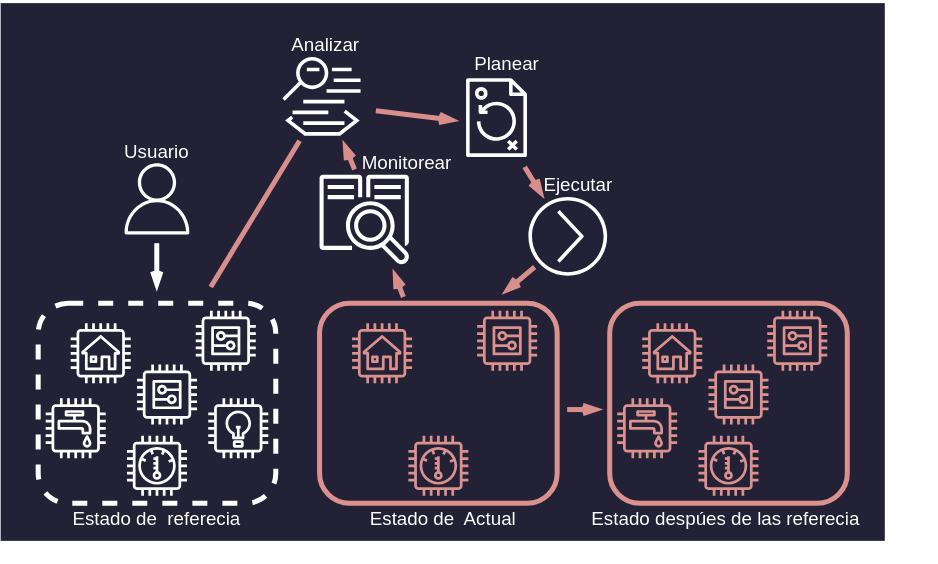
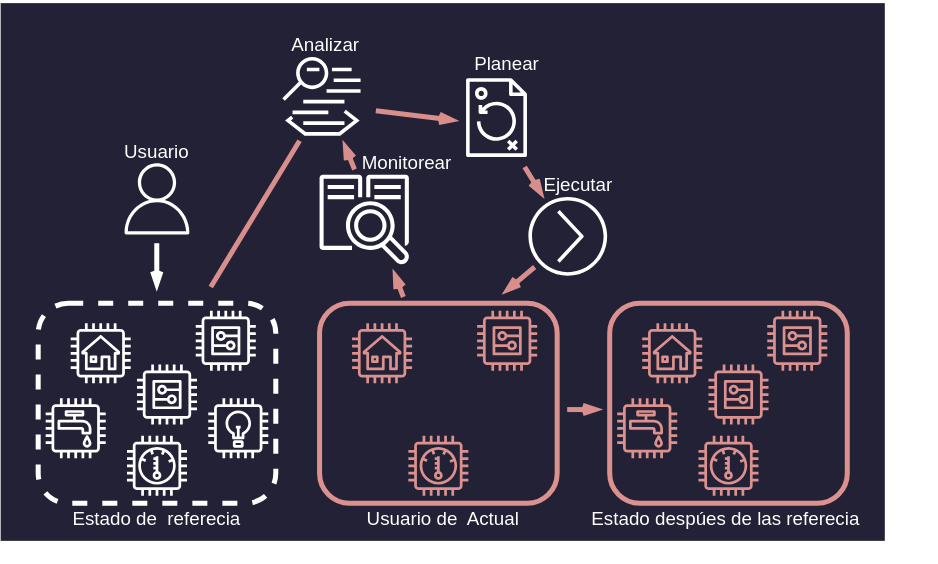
  <mxCell id="0" />
  <mxCell id="1" parent="0" />
  <mxCell id="2" value="" style="group;fillColor=#232136;strokeColor=#232136;strokeWidth=60;container=0;" parent="1" vertex="1" connectable="0"><mxGeometry x="20" y="32" width="647" height="370" as="geometry" /></mxCell>
  <mxCell id="3" value="" style="sketch=0;outlineConnect=0;fontColor=#232F3E;gradientColor=none;fillColor=#FFFFFF;strokeColor=none;dashed=0;verticalLabelPosition=bottom;verticalAlign=top;align=center;html=1;fontSize=12;fontStyle=0;aspect=fixed;pointerEvents=1;shape=mxgraph.aws4.user;container=0;fillStyle=auto;" parent="1" vertex="1"><mxGeometry x="86.5" y="130" width="57" height="57" as="geometry" /></mxCell>
  <mxCell id="4" value="" style="endArrow=openThin;html=1;rounded=0;labelBackgroundColor=default;strokeColor=#ffffff;strokeWidth=4;align=center;verticalAlign=middle;fontFamily=Helvetica;fontSize=11;fontColor=default;shape=connector;endFill=0;" parent="1" edge="1"><mxGeometry width="50" height="50" relative="1" as="geometry"><mxPoint x="114.83" y="194" as="sourcePoint" /><mxPoint x="114.83" y="231" as="targetPoint" /></mxGeometry></mxCell>
  <mxCell id="5" value="" style="endArrow=none;html=1;rounded=0;labelBackgroundColor=default;strokeColor=#D88F8C;strokeWidth=4;align=center;verticalAlign=middle;fontFamily=Helvetica;fontSize=11;fontColor=default;shape=connector;" parent="1" edge="1"><mxGeometry width="50" height="50" relative="1" as="geometry"><mxPoint x="158" y="229" as="sourcePoint" /><mxPoint x="229" y="112" as="targetPoint" /></mxGeometry></mxCell>
  <mxCell id="6" value="" style="sketch=0;outlineConnect=0;fontColor=#232F3E;gradientColor=none;fillColor=#FFFFFF;strokeColor=#DB918D;dashed=0;verticalLabelPosition=bottom;verticalAlign=top;align=center;html=1;fontSize=12;fontStyle=0;aspect=fixed;pointerEvents=1;shape=mxgraph.aws4.action;fontFamily=Helvetica;container=0;rotation=0;" parent="1" vertex="1"><mxGeometry x="412" y="157" width="63" height="63" as="geometry" /></mxCell>
  <mxCell id="7" value="" style="endArrow=openThin;html=1;rounded=0;labelBackgroundColor=default;strokeColor=#D88F8C;strokeWidth=4;align=center;verticalAlign=middle;fontFamily=Helvetica;fontSize=11;fontColor=default;shape=connector;endFill=0;" parent="1" edge="1"><mxGeometry width="50" height="50" relative="1" as="geometry"><mxPoint x="273" y="135" as="sourcePoint" /><mxPoint x="264" y="113" as="targetPoint" /></mxGeometry></mxCell>
  <mxCell id="8" value="" style="sketch=0;outlineConnect=0;fontColor=#232F3E;gradientColor=none;fillColor=#FFFFFF;strokeColor=none;dashed=0;verticalLabelPosition=bottom;verticalAlign=top;align=center;html=1;fontSize=12;fontStyle=0;aspect=fixed;shape=mxgraph.aws4.application_discovery_service_aws_agentless_collector;rotation=0;container=0;" parent="1" vertex="1"><mxGeometry x="245" y="139" width="72" height="72" as="geometry" /></mxCell>
  <mxCell id="9" value="" style="sketch=0;outlineConnect=0;fontColor=#232F3E;gradientColor=none;fillColor=#FFFFFF;strokeColor=none;dashed=0;verticalLabelPosition=bottom;verticalAlign=top;align=center;html=1;fontSize=12;fontStyle=0;aspect=fixed;shape=mxgraph.aws4.mainframe_modernization_analyzer;rotation=0;container=0;" parent="1" vertex="1"><mxGeometry x="215" y="45" width="63" height="63" as="geometry" /></mxCell>
  <mxCell id="10" value="" style="sketch=0;outlineConnect=0;fontColor=#232F3E;gradientColor=none;fillColor=#FFFFFF;strokeColor=none;dashed=0;verticalLabelPosition=bottom;verticalAlign=top;align=center;html=1;fontSize=12;fontStyle=0;aspect=fixed;pointerEvents=1;shape=mxgraph.aws4.backup_plan;fontFamily=Helvetica;container=0;rotation=0;" parent="1" vertex="1"><mxGeometry x="355" y="62" width="63" height="63" as="geometry" /></mxCell>
  <mxCell id="11" value="" style="endArrow=openThin;html=1;rounded=0;labelBackgroundColor=default;strokeColor=#D88F8C;strokeWidth=4;align=center;verticalAlign=middle;fontFamily=Helvetica;fontSize=11;fontColor=default;shape=connector;endFill=0;" parent="1" edge="1"><mxGeometry width="50" height="50" relative="1" as="geometry"><mxPoint x="312" y="237" as="sourcePoint" /><mxPoint x="304" y="216" as="targetPoint" /></mxGeometry></mxCell>
  <mxCell id="12" value="" style="endArrow=none;html=1;rounded=0;labelBackgroundColor=default;strokeColor=#D88F8C;strokeWidth=4;align=center;verticalAlign=middle;fontFamily=Helvetica;fontSize=11;fontColor=default;shape=connector;endFill=0;startArrow=openThin;startFill=0;" parent="1" edge="1"><mxGeometry width="50" height="50" relative="1" as="geometry"><mxPoint x="355" y="96" as="sourcePoint" /><mxPoint x="290" y="88" as="targetPoint" /></mxGeometry></mxCell>
  <mxCell id="13" value="" style="endArrow=none;html=1;rounded=0;labelBackgroundColor=default;strokeColor=#D88F8C;strokeWidth=4;align=center;verticalAlign=middle;fontFamily=Helvetica;fontSize=11;fontColor=default;shape=connector;startArrow=openThin;startFill=0;" parent="1" source="6" edge="1"><mxGeometry width="50" height="50" relative="1" as="geometry"><mxPoint x="443" y="148" as="sourcePoint" /><mxPoint x="409" y="133" as="targetPoint" /></mxGeometry></mxCell>
  <mxCell id="14" value="" style="endArrow=openThin;html=1;rounded=0;labelBackgroundColor=default;strokeColor=#D88F8C;strokeWidth=4;align=center;verticalAlign=middle;fontFamily=Helvetica;fontSize=11;fontColor=default;shape=connector;endFill=0;" parent="1" edge="1"><mxGeometry width="50" height="50" relative="1" as="geometry"><mxPoint x="443" y="327" as="sourcePoint" /><mxPoint x="470" y="327" as="targetPoint" /></mxGeometry></mxCell>
  <mxCell id="15" value="" style="endArrow=none;html=1;rounded=0;labelBackgroundColor=default;strokeColor=#D88F8C;strokeWidth=4;align=center;verticalAlign=middle;fontFamily=Helvetica;fontSize=11;fontColor=default;shape=connector;startArrow=openThin;startFill=0;" parent="1" edge="1"><mxGeometry width="50" height="50" relative="1" as="geometry"><mxPoint x="392" y="234" as="sourcePoint" /><mxPoint x="417" y="213" as="targetPoint" /></mxGeometry></mxCell>
  <mxCell id="16" value="" style="group;strokeColor=#DB918D;rounded=1;strokeWidth=4;container=0;" parent="1" vertex="1" connectable="0"><mxGeometry x="245" y="242" width="190" height="160" as="geometry" /></mxCell>
  <mxCell id="17" value="" style="sketch=0;outlineConnect=0;fontColor=#232F3E;gradientColor=none;strokeColor=#DB918D;fillColor=none;dashed=0;verticalLabelPosition=bottom;verticalAlign=top;align=center;html=1;fontSize=12;fontStyle=0;aspect=fixed;shape=mxgraph.aws4.resourceIcon;resIcon=mxgraph.aws4.house;fontFamily=Helvetica;container=0;" parent="1" vertex="1"><mxGeometry x="265" y="252" width="60" height="60" as="geometry" /></mxCell>
  <mxCell id="18" value="" style="sketch=0;outlineConnect=0;fontColor=#232F3E;gradientColor=none;strokeColor=#DB918D;fillColor=none;dashed=0;verticalLabelPosition=bottom;verticalAlign=top;align=center;html=1;fontSize=12;fontStyle=0;aspect=fixed;shape=mxgraph.aws4.resourceIcon;resIcon=mxgraph.aws4.thermostat;fontFamily=Helvetica;container=0;" parent="1" vertex="1"><mxGeometry x="310" y="342" width="60" height="60" as="geometry" /></mxCell>
  <mxCell id="19" value="" style="sketch=0;outlineConnect=0;fontColor=#232F3E;gradientColor=none;strokeColor=#DB918D;fillColor=none;dashed=0;verticalLabelPosition=bottom;verticalAlign=top;align=center;html=1;fontSize=12;fontStyle=0;aspect=fixed;shape=mxgraph.aws4.resourceIcon;resIcon=mxgraph.aws4.generic;fontFamily=Helvetica;container=0;" parent="1" vertex="1"><mxGeometry x="365" y="242" width="60" height="60" as="geometry" /></mxCell>
  <mxCell id="20" value="" style="group;strokeColor=#FFFFFF;rounded=1;strokeWidth=4;container=0;dashed=1;fillColor=none;" parent="1" vertex="1" connectable="0"><mxGeometry x="20" y="242" width="190" height="160" as="geometry" /></mxCell>
  <mxCell id="21" value="" style="sketch=0;outlineConnect=0;fontColor=#232F3E;gradientColor=none;strokeColor=#FFFFFF;fillColor=none;dashed=0;verticalLabelPosition=bottom;verticalAlign=top;align=center;html=1;fontSize=12;fontStyle=0;aspect=fixed;shape=mxgraph.aws4.resourceIcon;resIcon=mxgraph.aws4.lightbulb;fontFamily=Helvetica;container=0;" parent="1" vertex="1"><mxGeometry x="150" y="312" width="60" height="60" as="geometry" /></mxCell>
  <mxCell id="22" value="" style="sketch=0;outlineConnect=0;fontColor=#232F3E;gradientColor=none;strokeColor=#FFFFFF;fillColor=none;dashed=0;verticalLabelPosition=bottom;verticalAlign=top;align=center;html=1;fontSize=12;fontStyle=0;aspect=fixed;shape=mxgraph.aws4.resourceIcon;resIcon=mxgraph.aws4.house;fontFamily=Helvetica;container=0;" parent="1" vertex="1"><mxGeometry x="40" y="252" width="60" height="60" as="geometry" /></mxCell>
  <mxCell id="23" value="" style="sketch=0;outlineConnect=0;fontColor=#232F3E;gradientColor=none;strokeColor=#FFFFFF;fillColor=none;dashed=0;verticalLabelPosition=bottom;verticalAlign=top;align=center;html=1;fontSize=12;fontStyle=0;aspect=fixed;shape=mxgraph.aws4.resourceIcon;resIcon=mxgraph.aws4.thermostat;fontFamily=Helvetica;container=0;" parent="1" vertex="1"><mxGeometry x="85" y="342" width="60" height="60" as="geometry" /></mxCell>
  <mxCell id="24" value="" style="sketch=0;outlineConnect=0;fontColor=#232F3E;gradientColor=none;strokeColor=#FFFFFF;fillColor=none;dashed=0;verticalLabelPosition=bottom;verticalAlign=top;align=center;html=1;fontSize=12;fontStyle=0;aspect=fixed;shape=mxgraph.aws4.resourceIcon;resIcon=mxgraph.aws4.generic;fontFamily=Helvetica;container=0;" parent="1" vertex="1"><mxGeometry x="140" y="242" width="60" height="60" as="geometry" /></mxCell>
  <mxCell id="25" value="" style="sketch=0;outlineConnect=0;fontColor=#232F3E;gradientColor=none;strokeColor=#FFFFFF;fillColor=none;dashed=0;verticalLabelPosition=bottom;verticalAlign=top;align=center;html=1;fontSize=12;fontStyle=0;aspect=fixed;shape=mxgraph.aws4.resourceIcon;resIcon=mxgraph.aws4.utility;fontFamily=Helvetica;container=0;" parent="1" vertex="1"><mxGeometry x="20" y="312" width="60" height="60" as="geometry" /></mxCell>
  <mxCell id="26" value="" style="sketch=0;outlineConnect=0;fontColor=#232F3E;gradientColor=none;strokeColor=#FFFFFF;fillColor=none;dashed=0;verticalLabelPosition=bottom;verticalAlign=top;align=center;html=1;fontSize=12;fontStyle=0;aspect=fixed;shape=mxgraph.aws4.resourceIcon;resIcon=mxgraph.aws4.generic;fontFamily=Helvetica;container=0;" parent="1" vertex="1"><mxGeometry x="93" y="285" width="60" height="60" as="geometry" /></mxCell>
  <mxCell id="27" value="" style="group;strokeColor=#DB918D;rounded=1;strokeWidth=4;container=0;" parent="1" vertex="1" connectable="0"><mxGeometry x="477" y="242" width="190" height="160" as="geometry" /></mxCell>
  <mxCell id="28" value="" style="sketch=0;outlineConnect=0;fontColor=#232F3E;gradientColor=none;strokeColor=#DB918D;fillColor=none;dashed=0;verticalLabelPosition=bottom;verticalAlign=top;align=center;html=1;fontSize=12;fontStyle=0;aspect=fixed;shape=mxgraph.aws4.resourceIcon;resIcon=mxgraph.aws4.house;fontFamily=Helvetica;container=0;" parent="1" vertex="1"><mxGeometry x="497" y="252" width="60" height="60" as="geometry" /></mxCell>
  <mxCell id="29" value="" style="sketch=0;outlineConnect=0;fontColor=#232F3E;gradientColor=none;strokeColor=#DB918D;fillColor=none;dashed=0;verticalLabelPosition=bottom;verticalAlign=top;align=center;html=1;fontSize=12;fontStyle=0;aspect=fixed;shape=mxgraph.aws4.resourceIcon;resIcon=mxgraph.aws4.thermostat;fontFamily=Helvetica;container=0;" parent="1" vertex="1"><mxGeometry x="542" y="342" width="60" height="60" as="geometry" /></mxCell>
  <mxCell id="30" value="" style="sketch=0;outlineConnect=0;fontColor=#232F3E;gradientColor=none;strokeColor=#DB918D;fillColor=none;dashed=0;verticalLabelPosition=bottom;verticalAlign=top;align=center;html=1;fontSize=12;fontStyle=0;aspect=fixed;shape=mxgraph.aws4.resourceIcon;resIcon=mxgraph.aws4.generic;fontFamily=Helvetica;container=0;" parent="1" vertex="1"><mxGeometry x="597" y="242" width="60" height="60" as="geometry" /></mxCell>
  <mxCell id="31" value="" style="sketch=0;outlineConnect=0;fontColor=#232F3E;gradientColor=none;strokeColor=#DB918D;fillColor=none;dashed=0;verticalLabelPosition=bottom;verticalAlign=top;align=center;html=1;fontSize=12;fontStyle=0;aspect=fixed;shape=mxgraph.aws4.resourceIcon;resIcon=mxgraph.aws4.utility;fontFamily=Helvetica;container=0;" parent="1" vertex="1"><mxGeometry x="477" y="312" width="60" height="60" as="geometry" /></mxCell>
  <mxCell id="32" value="" style="sketch=0;outlineConnect=0;fontColor=#232F3E;gradientColor=none;strokeColor=#DB918D;fillColor=none;dashed=0;verticalLabelPosition=bottom;verticalAlign=top;align=center;html=1;fontSize=12;fontStyle=0;aspect=fixed;shape=mxgraph.aws4.resourceIcon;resIcon=mxgraph.aws4.generic;fontFamily=Helvetica;container=0;" parent="1" vertex="1"><mxGeometry x="550" y="285" width="60" height="60" as="geometry" /></mxCell>
  <mxCell id="33" value="Usuario" style="text;html=1;strokeColor=none;fillColor=none;align=center;verticalAlign=middle;whiteSpace=wrap;rounded=0;fontSize=15;fontFamily=Helvetica;fontColor=#FFFFFF;movable=1;resizable=1;rotatable=1;deletable=1;editable=1;locked=0;connectable=1;" parent="1" vertex="1"><mxGeometry x="85" y="105" width="60" height="30" as="geometry" /></mxCell>
  <mxCell id="34" value="Estado de&amp;nbsp; referecia" style="text;html=1;strokeColor=none;fillColor=none;align=center;verticalAlign=middle;whiteSpace=wrap;rounded=0;fontSize=15;fontFamily=Helvetica;fontColor=#FFFFFF;" parent="1" vertex="1"><mxGeometry x="20" y="399" width="190" height="30" as="geometry" /></mxCell>
- <mxCell id="35" value="Estado de&amp;nbsp; Actual" style="text;html=1;strokeColor=none;fillColor=none;align=center;verticalAlign=middle;whiteSpace=wrap;rounded=0;fontSize=15;fontFamily=Helvetica;fontColor=#FFFFFF;" parent="1" vertex="1"><mxGeometry x="248.5" y="399" width="190" height="30" as="geometry" /></mxCell>
+ <mxCell id="35" value="Usuario de&amp;nbsp; Actual" style="text;html=1;strokeColor=none;fillColor=none;align=center;verticalAlign=middle;whiteSpace=wrap;rounded=0;fontSize=15;fontFamily=Helvetica;fontColor=#FFFFFF;" parent="1" vertex="1"><mxGeometry x="248.5" y="399" width="190" height="30" as="geometry" /></mxCell>
  <mxCell id="36" value="Estado despúes de las referecia" style="text;html=1;strokeColor=none;fillColor=none;align=center;verticalAlign=middle;whiteSpace=wrap;rounded=0;fontSize=15;fontFamily=Helvetica;fontColor=#FFFFFF;" parent="1" vertex="1"><mxGeometry x="422" y="399" width="296" height="30" as="geometry" /></mxCell>
  <mxCell id="37" value="Analizar" style="text;html=1;strokeColor=none;fillColor=none;align=center;verticalAlign=middle;whiteSpace=wrap;rounded=0;fontSize=15;fontFamily=Helvetica;fontColor=#FFFFFF;" parent="1" vertex="1"><mxGeometry x="155" y="20" width="190" height="30" as="geometry" /></mxCell>
  <mxCell id="38" value="Monitorear" style="text;html=1;strokeColor=none;fillColor=none;align=center;verticalAlign=middle;whiteSpace=wrap;rounded=0;fontSize=15;fontFamily=Helvetica;fontColor=#FFFFFF;" parent="1" vertex="1"><mxGeometry x="220" y="114" width="190" height="30" as="geometry" /></mxCell>
  <mxCell id="39" value="Planear" style="text;html=1;strokeColor=none;fillColor=none;align=center;verticalAlign=middle;whiteSpace=wrap;rounded=0;fontSize=15;fontFamily=Helvetica;fontColor=#FFFFFF;" parent="1" vertex="1"><mxGeometry x="300" y="35" width="190" height="30" as="geometry" /></mxCell>
  <mxCell id="40" value="Ejecutar" style="text;html=1;strokeColor=none;fillColor=none;align=center;verticalAlign=middle;whiteSpace=wrap;rounded=0;fontSize=15;fontFamily=Helvetica;fontColor=#FFFFFF;" parent="1" vertex="1"><mxGeometry x="357" y="132" width="190" height="30" as="geometry" /></mxCell>
